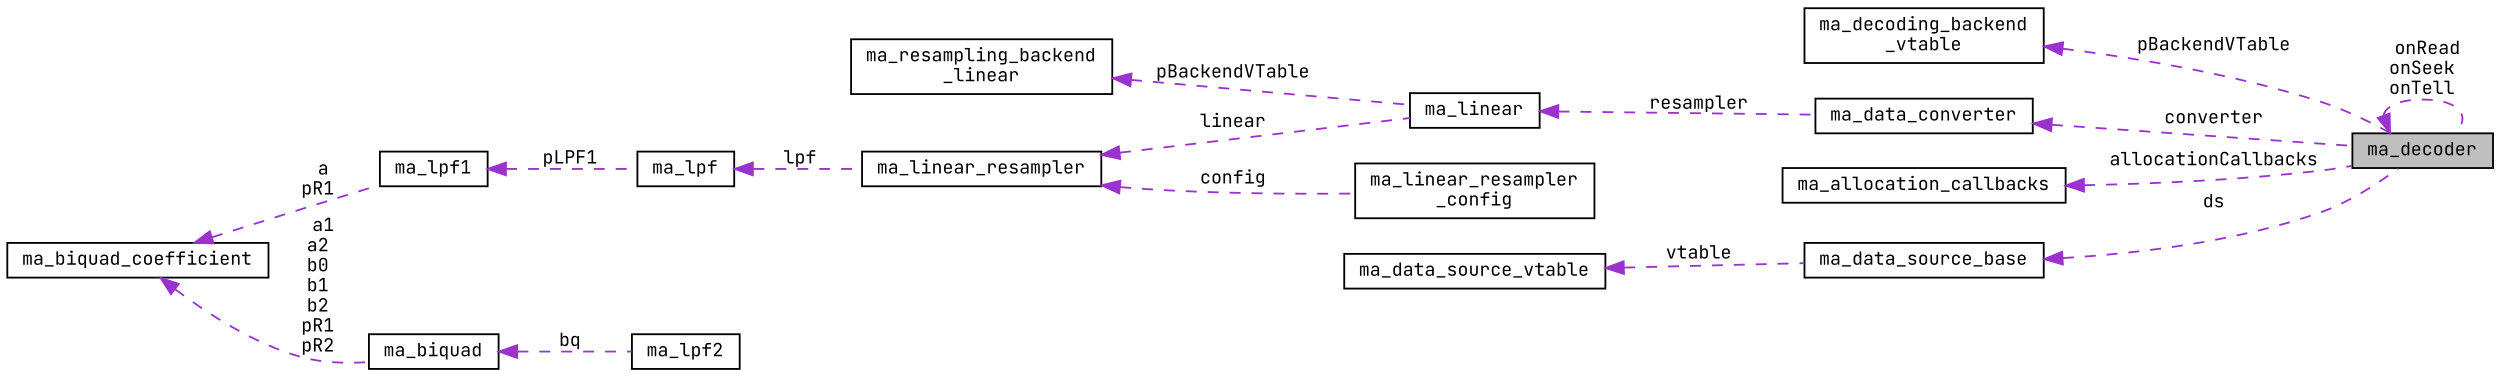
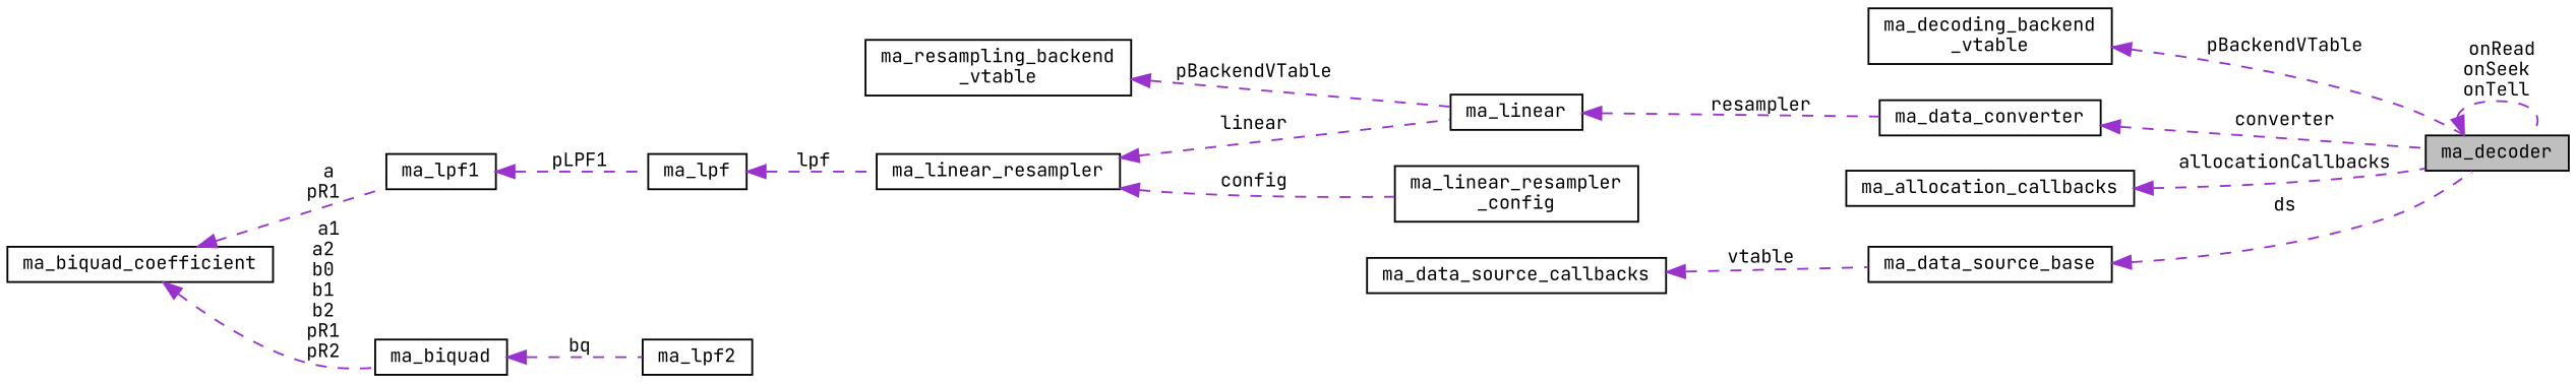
  digraph {
    fontname="JetBrains Mono"
    rankdir=LR
    node [color=black fillcolor=white fontname="JetBrains Mono" fontsize=10 shape=record style=filled]
    edge [color=darkorchid3 dir=back fontname="JetBrains Mono" fontsize=10 labelfontname=Helvetica labelfontsize=10 style=dashed]
    n1 [fillcolor=grey75 fontcolor=black height=0.2 label=ma_decoder width=0.4]
    n2 [height=0.2 label="ma_decoding_backend\l_vtable" width=0.4]
    n3 [height=0.2 label=ma_data_converter width=0.4]
    n4 [height=0.2 label=ma_linear width=0.4]
-   n5 [height=0.2 label="ma_resampling_backend\l_linear" width=0.4]
+   n5 [height=0.2 label="ma_resampling_backend\l_vtable" width=0.4]
    n6 [height=0.2 label=ma_linear_resampler width=0.4]
    n7 [height=0.2 label="ma_linear_resampler\l_config" width=0.4]
    n8 [height=0.2 label=ma_lpf width=0.4]
    n9 [height=0.2 label=ma_lpf1 width=0.4]
    n10 [height=0.2 label=ma_biquad_coefficient width=0.4]
    n11 [height=0.2 label=ma_biquad width=0.4]
    n12 [height=0.2 label=ma_lpf2 width=0.4]
    n13 [height=0.2 label=ma_allocation_callbacks width=0.4]
    n14 [height=0.2 label=ma_data_source_base width=0.4]
-   n15 [height=0.2 label=ma_data_source_vtable width=0.4]
+   n15 [height=0.2 label=ma_data_source_callbacks width=0.4]
    n1 -> n1 [label=" onRead\nonSeek\nonTell"]
    n2 -> n1 [label=" pBackendVTable"]
    n3 -> n1 [label=" converter"]
    n4 -> n3 [label=" resampler"]
    n5 -> n4 [label=" pBackendVTable"]
    n6 -> n4 [label=" linear"]
    n6 -> n7 [label=" config"]
    n8 -> n6 [label=" lpf"]
    n9 -> n8 [label=" pLPF1"]
    n10 -> n9 [label=" a\npR1"]
    n10 -> n11 [label=" a1\na2\nb0\nb1\nb2\npR1\npR2"]
    n11 -> n12 [label=" bq"]
    n13 -> n1 [label=" allocationCallbacks"]
    n14 -> n1 [label=" ds"]
    n15 -> n14 [label=" vtable"]
  }
